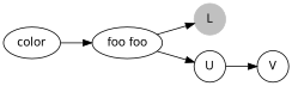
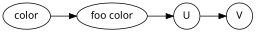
  digraph {
    rankdir=LR
    node [fontname=Monaco shape=circle]
-   n1 [color=gray label=L style=filled]
    n2 [label=U]
    n3 [label=V]
-   n4 [label="foo foo" shape=""]
+   n4 [label="foo color" shape=""]
    n5 [label=color shape=""]
    n2 -> n3
-   n4 -> n1
    n4 -> n2
    n5 -> n4
  }
